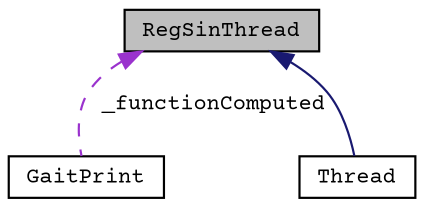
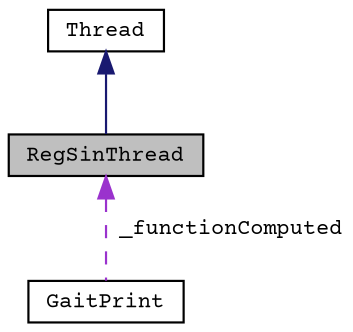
  digraph {
    fontname="Courier Prime"
    node [color=black fillcolor=white fontname="Courier Prime" fontsize=10 shape=record style=filled]
    edge [dir=back fontname="Courier Prime" fontsize=10 labelfontname=Helvetica labelfontsize=10]
    n1 [fillcolor=grey75 fontcolor=black height=0.2 label=RegSinThread width=0.4]
    n2 [height=0.2 label=GaitPrint width=0.4]
    n3 [height=0.2 label=Thread width=0.4]
    n1 -> n2 [color=darkorchid3 label=" _functionComputed" style=dashed]
-   n1 -> n3 [color=midnightblue style=solid]
+   n3 -> n1 [color=midnightblue style=solid]
  }
